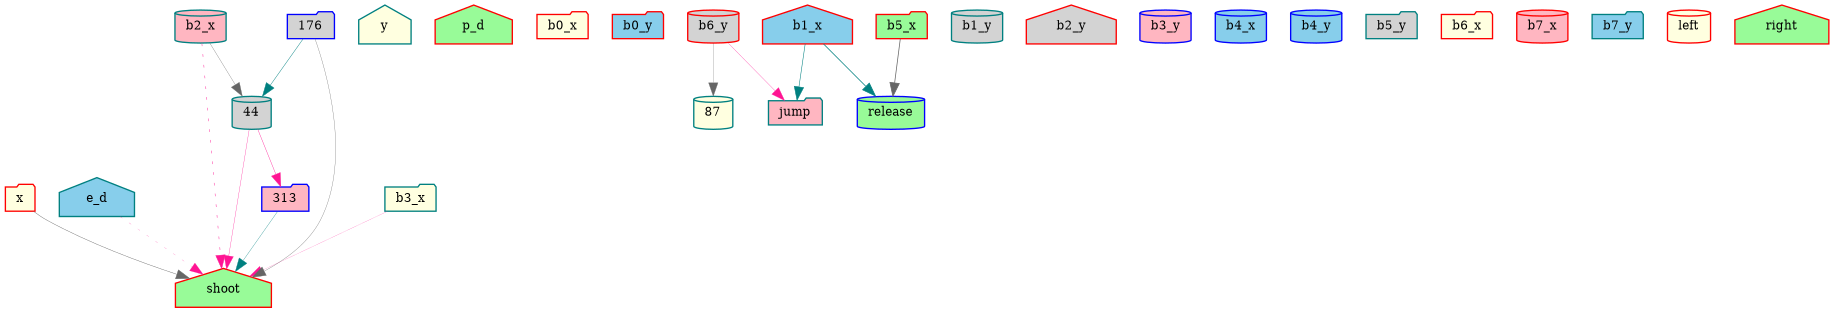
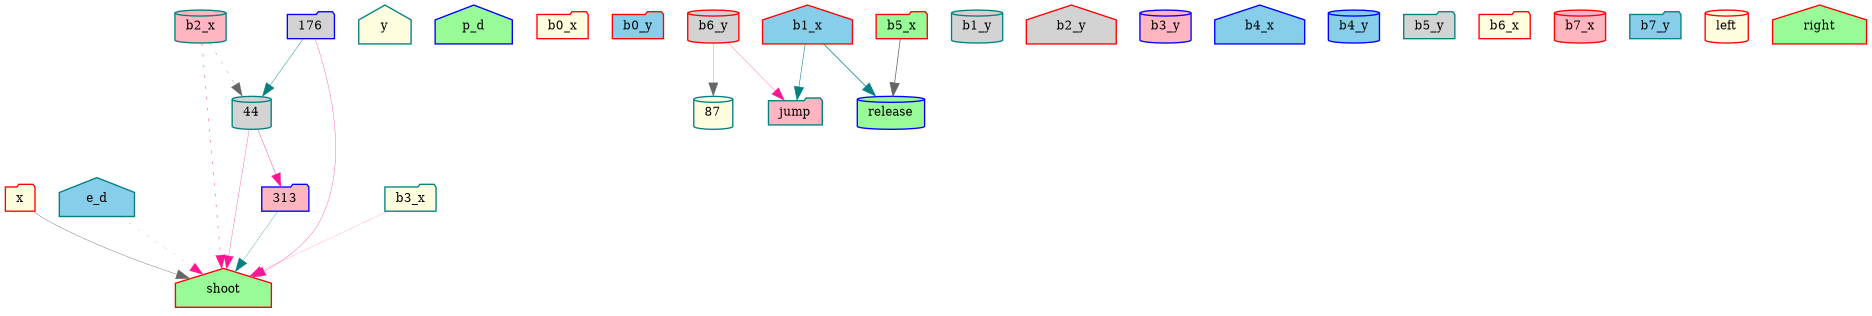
  digraph {
    node [color=red fillcolor=lightyellow fontsize=9 shape=folder style=filled]
    edge [color=deeppink style=solid]
    x [height=0.2 width=0.2]
    shoot [fillcolor=palegreen height=0.2 shape=house width=0.2]
    y [color=teal height=0.2 shape=house width=0.2]
-   p_d [fillcolor=palegreen height=0.2 shape=house width=0.2]
+   p_d [color=blue fillcolor=palegreen height=0.2 shape=house width=0.2]
    e_d [color=teal fillcolor=skyblue height=0.2 shape=house width=0.2]
    b0_x [height=0.2 width=0.2]
    b0_y [fillcolor=skyblue height=0.2 width=0.2]
    b1_x [fillcolor=skyblue height=0.2 shape=house width=0.2]
    jump [color=teal fillcolor=lightpink height=0.2 width=0.2]
    release [color=blue fillcolor=palegreen height=0.2 shape=cylinder width=0.2]
    b1_y [color=teal fillcolor=lightgrey height=0.2 shape=cylinder width=0.2]
    b2_x [color=teal fillcolor=lightpink height=0.2 shape=cylinder width=0.2]
    44 [color=teal fillcolor=lightgrey height=0.2 shape=cylinder width=0.2]
    313 [color=blue fillcolor=lightpink height=0.2 width=0.2]
    b2_y [fillcolor=lightgrey height=0.2 shape=house width=0.2]
    b3_x [color=teal height=0.2 width=0.2]
    b3_y [color=blue fillcolor=lightpink height=0.2 shape=cylinder width=0.2]
-   b4_x [color=blue fillcolor=skyblue height=0.2 shape=cylinder width=0.2]
+   b4_x [color=blue fillcolor=skyblue height=0.2 shape=house width=0.2]
    b4_y [color=blue fillcolor=skyblue height=0.2 shape=cylinder width=0.2]
    b5_x [fillcolor=palegreen height=0.2 width=0.2]
    b5_y [color=teal fillcolor=lightgrey height=0.2 width=0.2]
    b6_x [height=0.2 width=0.2]
    b6_y [fillcolor=lightgrey height=0.2 shape=cylinder width=0.2]
    n24 [color=teal height=0.2 label=87 shape=cylinder width=0.2]
    b7_x [fillcolor=lightpink height=0.2 shape=cylinder width=0.2]
    b7_y [color=teal fillcolor=skyblue height=0.2 width=0.2]
    left [height=0.2 shape=cylinder width=0.2]
    right [fillcolor=palegreen height=0.2 shape=house width=0.2]
    176 [color=blue fillcolor=lightgrey height=0.2 width=0.2]
    x -> shoot [color=gray40 penwidth=0.30339120085545423]
    e_d -> shoot [penwidth=0.1316023021526742 style=dotted]
    b1_x -> jump [color=teal penwidth=0.39812854849022594]
    b1_x -> release [color=teal penwidth=0.550907412047247]
    b2_x -> shoot [penwidth=0.33226901152669097 style=dotted]
-   b2_x -> 44 [color=gray40 penwidth=0.2216577826844302]
+   b2_x -> 44 [color=gray40 penwidth=0.2216577826844302 style=dotted]
    44 -> shoot [penwidth=0.22485564086892845]
    44 -> 313 [penwidth=0.2767431381887883]
    313 -> shoot [color=teal penwidth=0.22182141517589338]
    b3_x -> shoot [penwidth=0.11842743104107484]
    b5_x -> release [color=gray40 penwidth=0.5585414529465363]
    b6_y -> jump [penwidth=0.2030817640858117]
    b6_y -> n24 [color=gray40 penwidth=0.189258288544567]
-   176 -> shoot [color=gray40 penwidth=0.2267646566877378]
+   176 -> shoot [penwidth=0.2267646566877378]
    176 -> 44 [color=teal penwidth=0.32511094442037614]
  }
